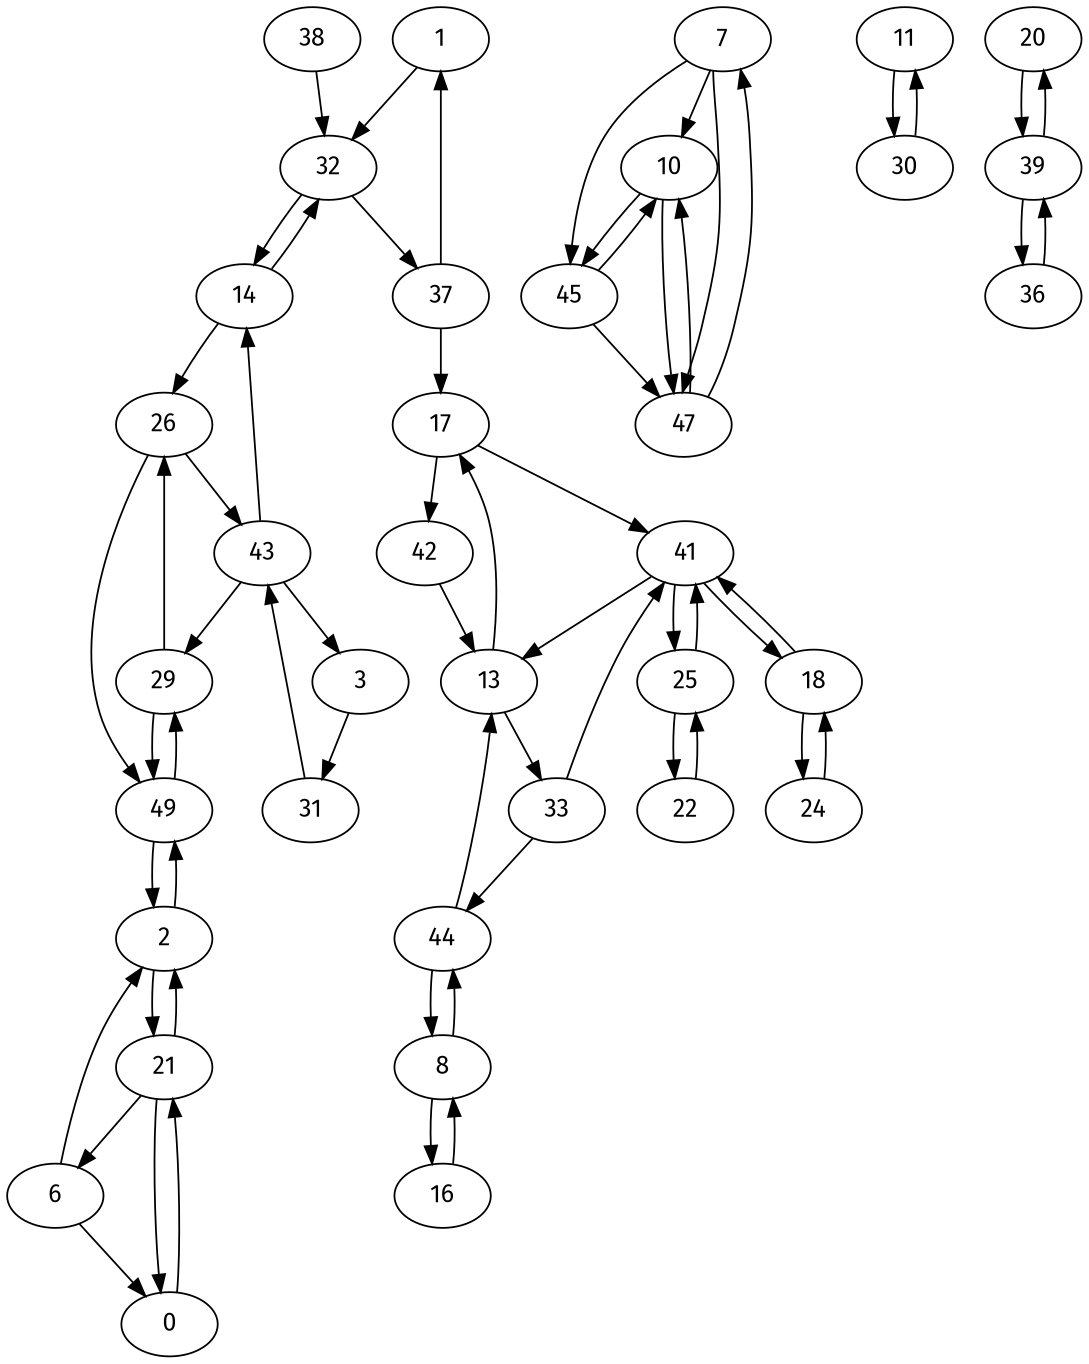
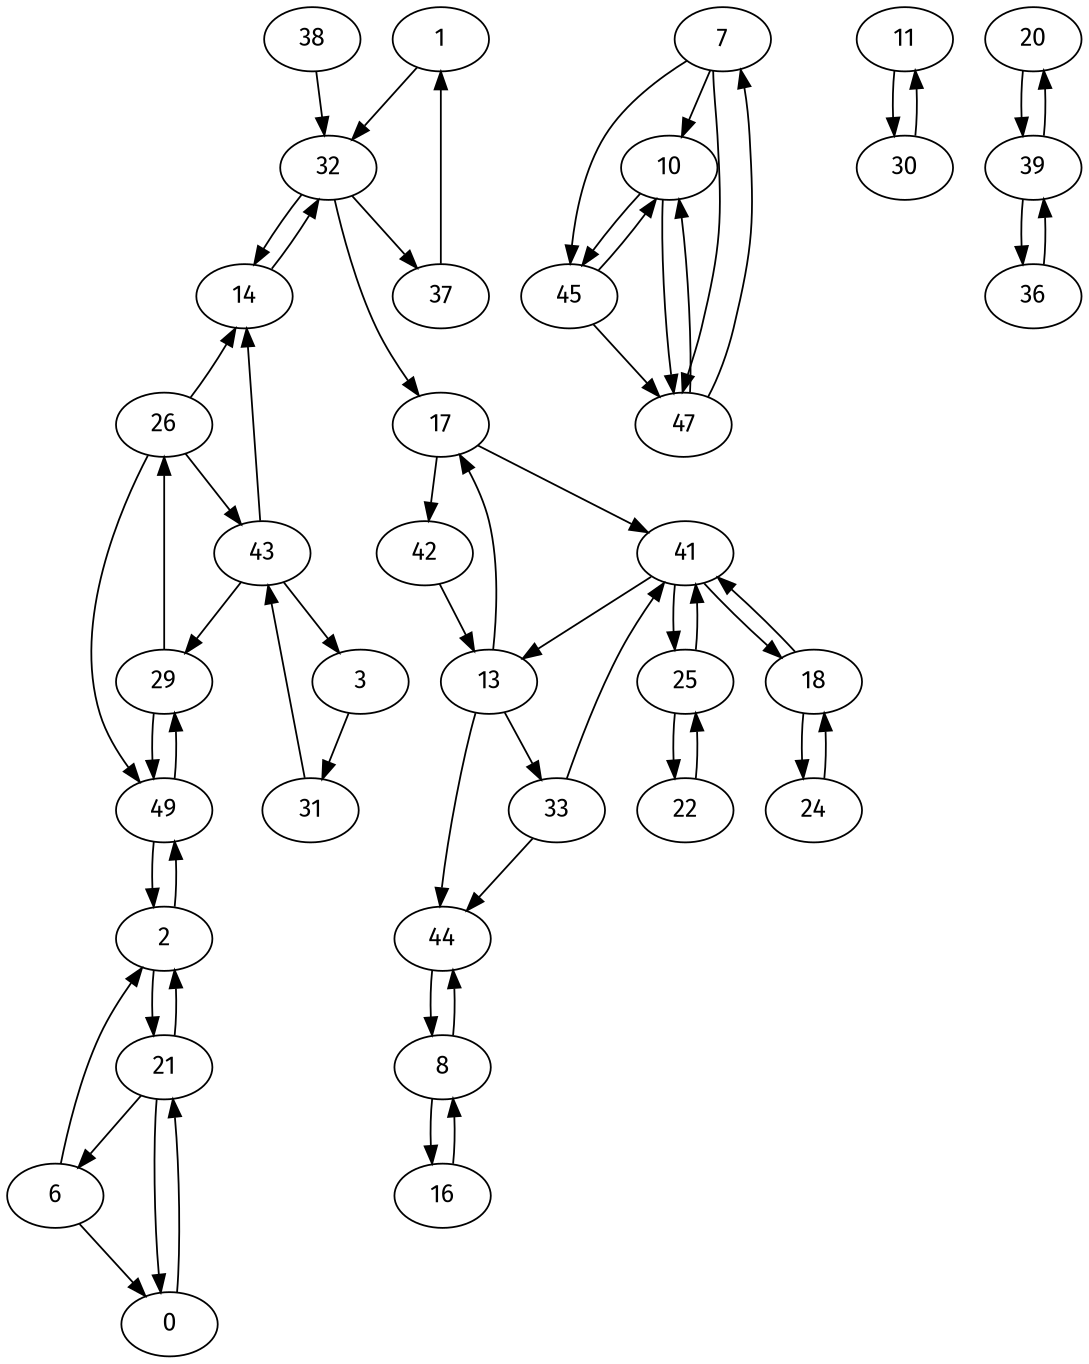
  digraph {
    fontname="Fira Sans"
    node [fontname="Fira Sans"]
    edge [fontname="Fira Sans"]
    1
    32
    14
    37
    26
    17
    2
    21
    49
    6
    n11 [label=0]
    29
    3
    31
    43
    7
    10
    45
    47
    8
    16
    44
    13
    33
    11
    30
    41
    42
    18
    25
    24
    22
    20
    39
    36
    38
    1 -> 32
    32 -> 14
    32 -> 37
    14 -> 32
-   14 -> 26
+   26 -> 14
    37 -> 1
-   37 -> 17
+   32 -> 17
    26 -> 49
    26 -> 43
    17 -> 41
    17 -> 42
    2 -> 21
    2 -> 49
    21 -> 2
    21 -> 6
    21 -> n11
    49 -> 2
    49 -> 29
    6 -> 2
    6 -> n11
    n11 -> 21
    29 -> 26
    29 -> 49
    3 -> 31
    31 -> 43
    43 -> 14
    43 -> 29
    43 -> 3
    7 -> 10
    7 -> 45
    7 -> 47
    10 -> 45
    10 -> 47
    45 -> 10
    45 -> 47
    47 -> 7
    47 -> 10
    8 -> 16
    8 -> 44
    16 -> 8
    44 -> 8
-   44 -> 13
+   13 -> 44
    13 -> 17
    13 -> 33
    33 -> 44
    33 -> 41
    11 -> 30
    30 -> 11
    41 -> 13
    41 -> 18
    41 -> 25
    42 -> 13
    18 -> 41
    18 -> 24
    25 -> 41
    25 -> 22
    24 -> 18
    22 -> 25
    20 -> 39
    39 -> 20
    39 -> 36
    36 -> 39
    38 -> 32
  }
